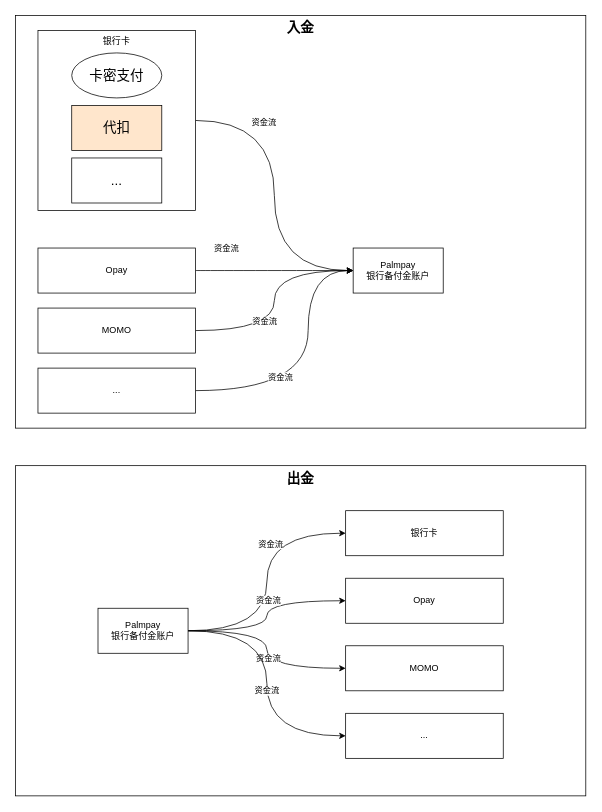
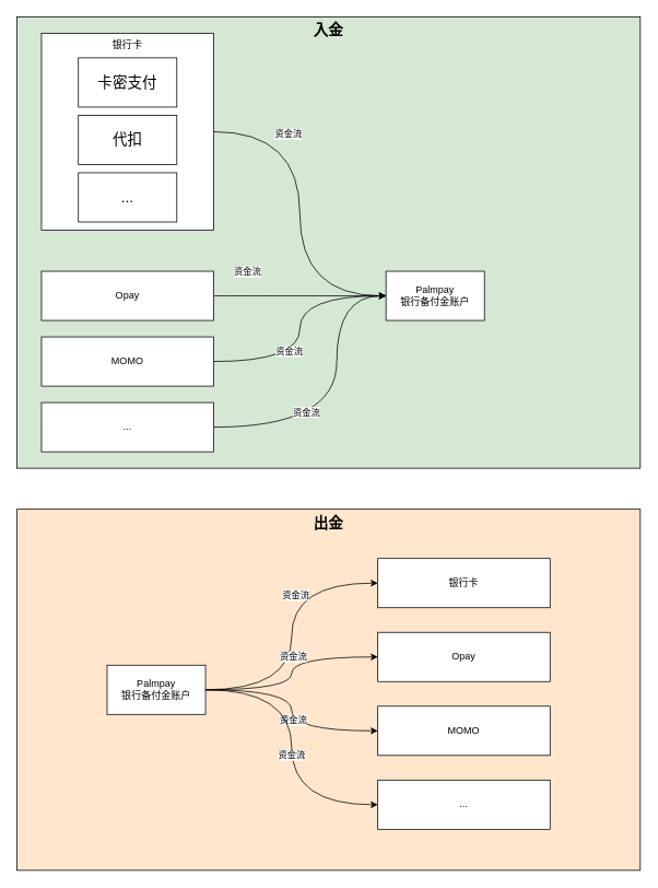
  <mxCell id="0" />
  <mxCell id="1" parent="0" />
- <mxCell id="2" value="入金" style="rounded=0;whiteSpace=wrap;html=1;verticalAlign=top;fontStyle=1;fontSize=18;" vertex="1" parent="1"><mxGeometry x="20" y="20" width="760" height="550" as="geometry" /></mxCell>
+ <mxCell id="2" value="入金" style="rounded=0;whiteSpace=wrap;html=1;verticalAlign=top;fontStyle=1;fontSize=18;fillColor=#d5e8d4;" vertex="1" parent="1"><mxGeometry x="20" y="20" width="760" height="550" as="geometry" /></mxCell>
  <mxCell id="3" style="edgeStyle=orthogonalEdgeStyle;rounded=0;orthogonalLoop=1;jettySize=auto;html=1;entryX=0;entryY=0.5;entryDx=0;entryDy=0;curved=1;" edge="1" parent="1" source="5" target="12"><mxGeometry relative="1" as="geometry" /></mxCell>
  <mxCell id="4" value="资金流" style="edgeLabel;html=1;align=center;verticalAlign=middle;resizable=0;points=[];" vertex="1" connectable="0" parent="3"><mxGeometry x="-0.48" y="-15" relative="1" as="geometry"><mxPoint as="offset" /></mxGeometry></mxCell>
  <mxCell id="5" value="银行卡" style="rounded=0;whiteSpace=wrap;html=1;verticalAlign=top;" vertex="1" parent="1"><mxGeometry x="50" y="40" width="210" height="240" as="geometry" /></mxCell>
  <mxCell id="6" style="edgeStyle=orthogonalEdgeStyle;curved=1;rounded=0;orthogonalLoop=1;jettySize=auto;html=1;entryX=0;entryY=0.5;entryDx=0;entryDy=0;" edge="1" parent="1" source="8" target="12"><mxGeometry relative="1" as="geometry"><mxPoint x="460" y="340" as="targetPoint" /></mxGeometry></mxCell>
  <mxCell id="7" value="资金流" style="edgeLabel;html=1;align=center;verticalAlign=middle;resizable=0;points=[];" vertex="1" connectable="0" parent="6"><mxGeometry x="-0.51" y="3" relative="1" as="geometry"><mxPoint x="-11" y="-27" as="offset" /></mxGeometry></mxCell>
  <mxCell id="8" value="Opay" style="rounded=0;whiteSpace=wrap;html=1;" vertex="1" parent="1"><mxGeometry x="50" y="330" width="210" height="60" as="geometry" /></mxCell>
  <mxCell id="9" style="rounded=0;orthogonalLoop=1;jettySize=auto;html=1;entryX=0;entryY=0.5;entryDx=0;entryDy=0;edgeStyle=orthogonalEdgeStyle;curved=1;" edge="1" parent="1" source="11" target="12"><mxGeometry relative="1" as="geometry"><mxPoint x="460" y="340" as="targetPoint" /></mxGeometry></mxCell>
  <mxCell id="10" value="资金流" style="edgeLabel;html=1;align=center;verticalAlign=middle;resizable=0;points=[];" vertex="1" connectable="0" parent="9"><mxGeometry x="-0.187" y="14" relative="1" as="geometry"><mxPoint as="offset" /></mxGeometry></mxCell>
  <mxCell id="11" value="MOMO" style="rounded=0;whiteSpace=wrap;html=1;" vertex="1" parent="1"><mxGeometry x="50" y="410" width="210" height="60" as="geometry" /></mxCell>
  <mxCell id="12" value="Palmpay&lt;br&gt;银行备付金账户" style="rounded=0;whiteSpace=wrap;html=1;" vertex="1" parent="1"><mxGeometry x="470" y="330" width="120" height="60" as="geometry" /></mxCell>
- <mxCell id="13" value="卡密支付" style="ellipse;whiteSpace=wrap;html=1;fontSize=18;" vertex="1" parent="1"><mxGeometry x="95" y="70" width="120" height="60" as="geometry" /></mxCell>
- <mxCell id="14" value="代扣" style="rounded=0;whiteSpace=wrap;html=1;fontSize=18;fillColor=#ffe6cc;" vertex="1" parent="1"><mxGeometry x="95" y="140" width="120" height="60" as="geometry" /></mxCell>
+ <mxCell id="13" value="卡密支付" style="rounded=0;whiteSpace=wrap;html=1;fontSize=18;" vertex="1" parent="1"><mxGeometry x="95" y="70" width="120" height="60" as="geometry" /></mxCell>
+ <mxCell id="14" value="代扣" style="rounded=0;whiteSpace=wrap;html=1;fontSize=18;" vertex="1" parent="1"><mxGeometry x="95" y="140" width="120" height="60" as="geometry" /></mxCell>
  <mxCell id="15" value="..." style="rounded=0;whiteSpace=wrap;html=1;fontSize=18;" vertex="1" parent="1"><mxGeometry x="95" y="210" width="120" height="60" as="geometry" /></mxCell>
- <mxCell id="16" value="出金" style="rounded=0;whiteSpace=wrap;html=1;verticalAlign=top;fontStyle=1;fontSize=18;" vertex="1" parent="1"><mxGeometry x="20" y="620" width="760" height="440" as="geometry" /></mxCell>
+ <mxCell id="16" value="出金" style="rounded=0;whiteSpace=wrap;html=1;verticalAlign=top;fontStyle=1;fontSize=18;fillColor=#ffe6cc;" vertex="1" parent="1"><mxGeometry x="20" y="620" width="760" height="440" as="geometry" /></mxCell>
  <mxCell id="17" value="Opay" style="rounded=0;whiteSpace=wrap;html=1;" vertex="1" parent="1"><mxGeometry x="460" y="770" width="210" height="60" as="geometry" /></mxCell>
  <mxCell id="18" value="MOMO" style="rounded=0;whiteSpace=wrap;html=1;" vertex="1" parent="1"><mxGeometry x="460" y="860" width="210" height="60" as="geometry" /></mxCell>
  <mxCell id="19" style="edgeStyle=orthogonalEdgeStyle;curved=1;rounded=0;orthogonalLoop=1;jettySize=auto;html=1;entryX=0;entryY=0.5;entryDx=0;entryDy=0;fontSize=18;" edge="1" parent="1" source="27" target="28"><mxGeometry relative="1" as="geometry" /></mxCell>
  <mxCell id="20" value="资金流" style="edgeLabel;html=1;align=center;verticalAlign=middle;resizable=0;points=[];fontSize=11;" vertex="1" connectable="0" parent="19"><mxGeometry x="0.407" y="-14" relative="1" as="geometry"><mxPoint as="offset" /></mxGeometry></mxCell>
  <mxCell id="21" style="edgeStyle=orthogonalEdgeStyle;curved=1;rounded=0;orthogonalLoop=1;jettySize=auto;html=1;entryX=0;entryY=0.5;entryDx=0;entryDy=0;fontSize=18;" edge="1" parent="1" source="27" target="17"><mxGeometry relative="1" as="geometry" /></mxCell>
  <mxCell id="22" value="资金流" style="edgeLabel;html=1;align=center;verticalAlign=middle;resizable=0;points=[];fontSize=11;" vertex="1" connectable="0" parent="21"><mxGeometry x="0.171" y="1" relative="1" as="geometry"><mxPoint as="offset" /></mxGeometry></mxCell>
  <mxCell id="23" style="edgeStyle=orthogonalEdgeStyle;curved=1;rounded=0;orthogonalLoop=1;jettySize=auto;html=1;entryX=0;entryY=0.5;entryDx=0;entryDy=0;fontSize=18;" edge="1" parent="1" source="27" target="18"><mxGeometry relative="1" as="geometry" /></mxCell>
  <mxCell id="24" value="资金流" style="edgeLabel;html=1;align=center;verticalAlign=middle;resizable=0;points=[];fontSize=11;" vertex="1" connectable="0" parent="23"><mxGeometry x="0.083" y="1" relative="1" as="geometry"><mxPoint as="offset" /></mxGeometry></mxCell>
  <mxCell id="25" style="edgeStyle=orthogonalEdgeStyle;curved=1;rounded=0;orthogonalLoop=1;jettySize=auto;html=1;entryX=0;entryY=0.5;entryDx=0;entryDy=0;fontSize=11;" edge="1" parent="1" source="27" target="32"><mxGeometry relative="1" as="geometry" /></mxCell>
  <mxCell id="26" value="资金流" style="edgeLabel;html=1;align=center;verticalAlign=middle;resizable=0;points=[];fontSize=11;" vertex="1" connectable="0" parent="25"><mxGeometry x="0.051" y="-1" relative="1" as="geometry"><mxPoint as="offset" /></mxGeometry></mxCell>
  <mxCell id="27" value="Palmpay&lt;br&gt;银行备付金账户" style="rounded=0;whiteSpace=wrap;html=1;" vertex="1" parent="1"><mxGeometry x="130" y="810" width="120" height="60" as="geometry" /></mxCell>
  <mxCell id="28" value="银行卡" style="rounded=0;whiteSpace=wrap;html=1;" vertex="1" parent="1"><mxGeometry x="460" y="680" width="210" height="60" as="geometry" /></mxCell>
  <mxCell id="29" style="edgeStyle=orthogonalEdgeStyle;curved=1;rounded=0;orthogonalLoop=1;jettySize=auto;html=1;entryX=0;entryY=0.5;entryDx=0;entryDy=0;fontSize=11;" edge="1" parent="1" source="31" target="12"><mxGeometry relative="1" as="geometry"><Array as="points"><mxPoint x="410" y="520" /><mxPoint x="410" y="360" /></Array></mxGeometry></mxCell>
  <mxCell id="30" value="资金流" style="edgeLabel;html=1;align=center;verticalAlign=middle;resizable=0;points=[];fontSize=11;" vertex="1" connectable="0" parent="29"><mxGeometry x="-0.395" y="19" relative="1" as="geometry"><mxPoint as="offset" /></mxGeometry></mxCell>
  <mxCell id="31" value="..." style="rounded=0;whiteSpace=wrap;html=1;" vertex="1" parent="1"><mxGeometry x="50" y="490" width="210" height="60" as="geometry" /></mxCell>
  <mxCell id="32" value="..." style="rounded=0;whiteSpace=wrap;html=1;" vertex="1" parent="1"><mxGeometry x="460" y="950" width="210" height="60" as="geometry" /></mxCell>
